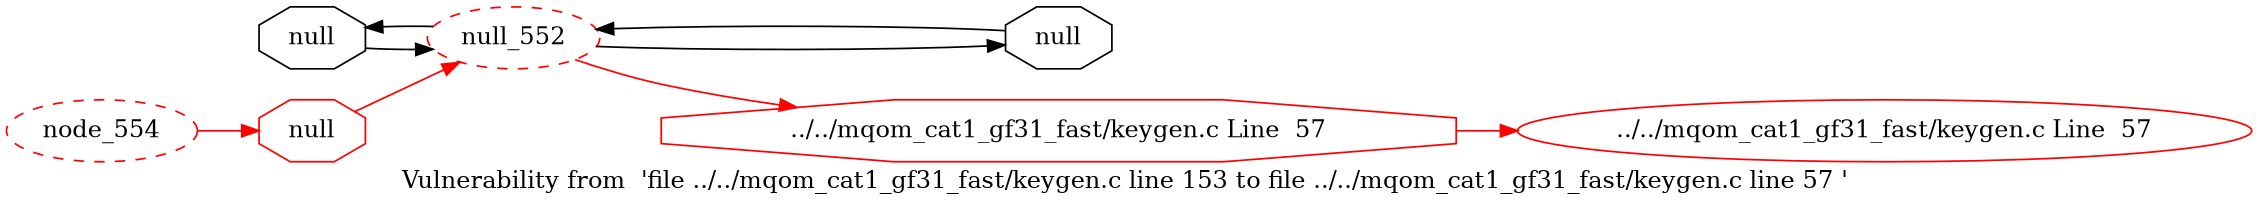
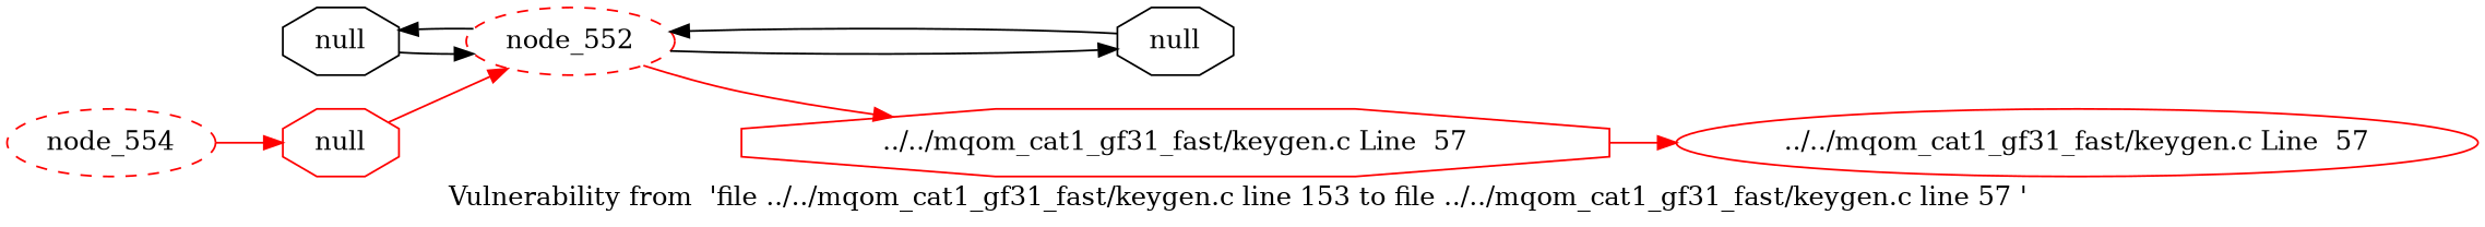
  digraph {
    label="Vulnerability from  'file ../../mqom_cat1_gf31_fast/keygen.c line 153 to file ../../mqom_cat1_gf31_fast/keygen.c line 57 ' "
    rankdir=LR
    node [shape=octagon style=solid color=red]
    n1 [label=null color=""]
-   node_552 [shape=ellipse style=dashed label=null_552]
+   node_552 [shape=ellipse style=dashed]
    n3 [label=null color=""]
    n4 [label="../../mqom_cat1_gf31_fast/keygen.c Line  57"]
    n5 [label=null]
    node_554 [shape=ellipse style=dashed]
    n7 [label="../../mqom_cat1_gf31_fast/keygen.c Line  57" shape=ellipse]
    n1 -> node_552
    node_552 -> n1
    node_552 -> n3
    node_552 -> n4 [color=red]
    n3 -> node_552
    n4 -> n7 [color=red]
    n5 -> node_552 [color=red]
    node_554 -> n5 [color=red]
  }
